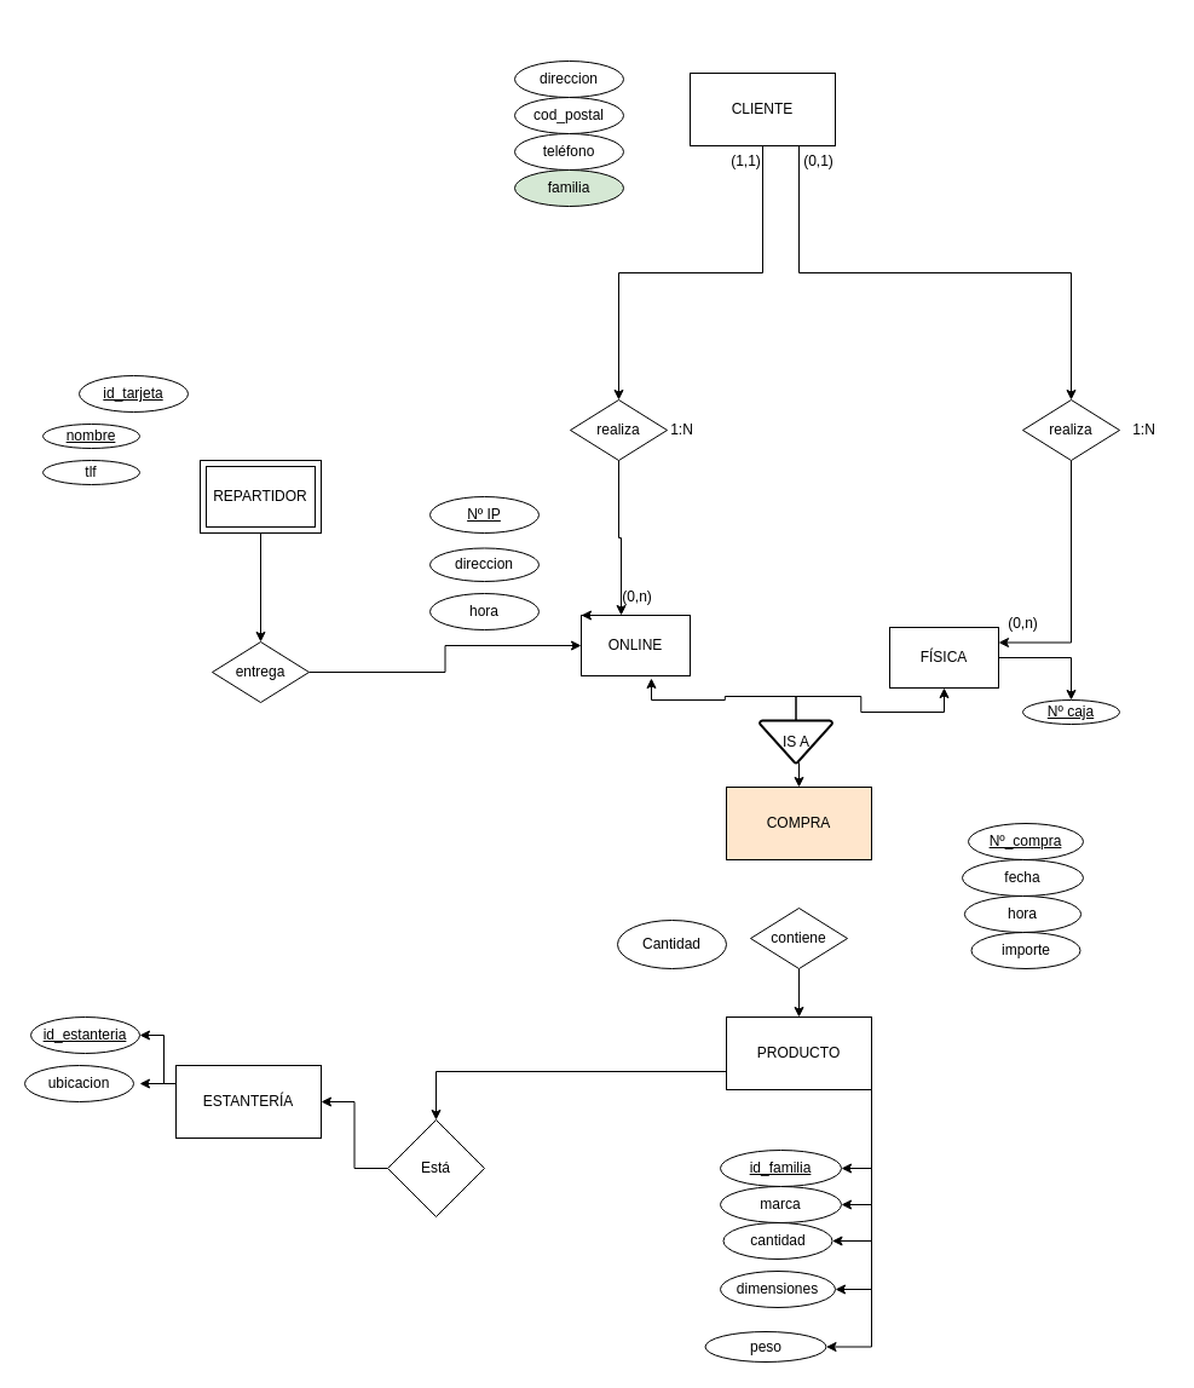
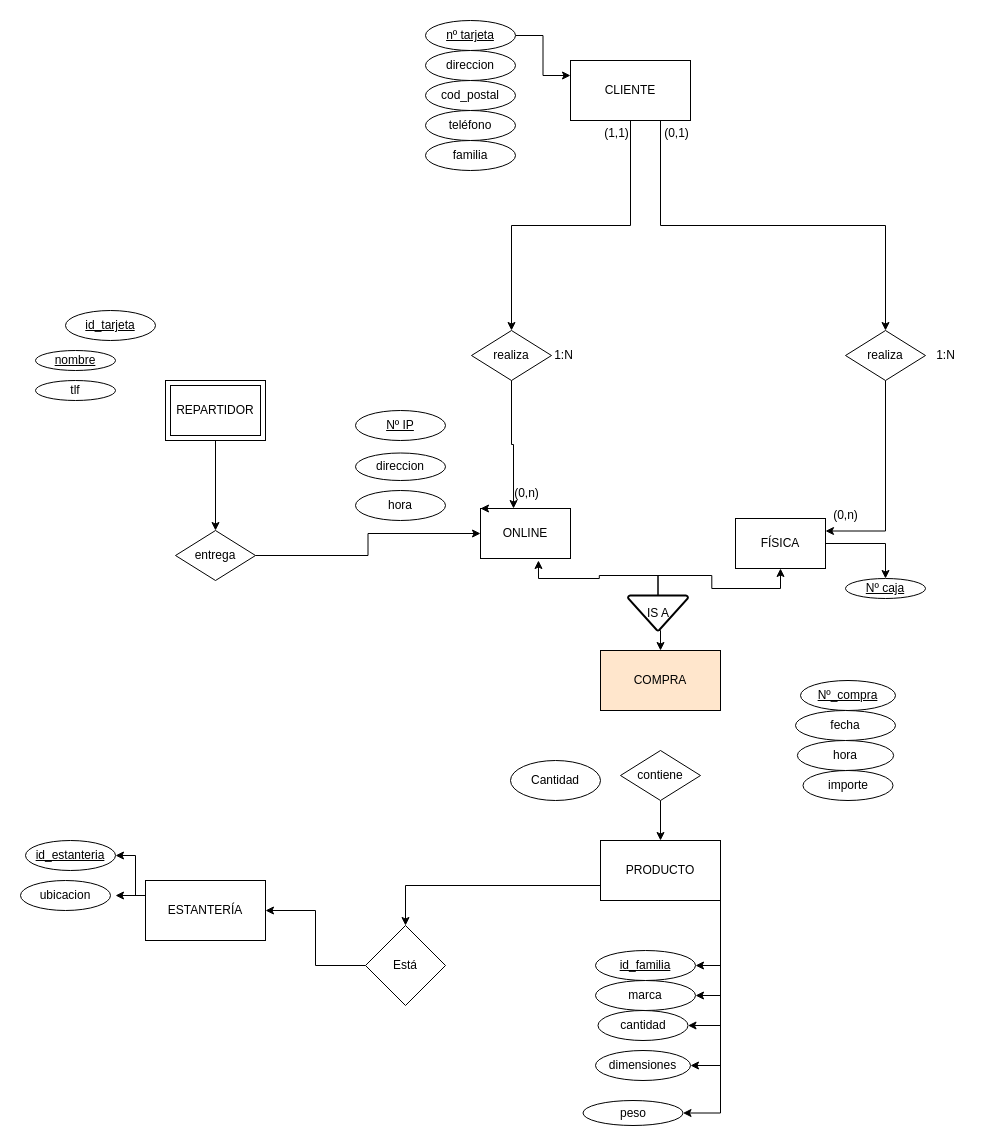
  <mxCell id="0" />
  <mxCell id="1" parent="0" />
  <mxCell id="2" style="edgeStyle=orthogonalEdgeStyle;rounded=0;orthogonalLoop=1;jettySize=auto;html=1;exitX=0;exitY=0.25;exitDx=0;exitDy=0;" edge="1" parent="1" source="4"><mxGeometry relative="1" as="geometry"><mxPoint x="115" y="895" as="targetPoint" /></mxGeometry></mxCell>
  <mxCell id="3" style="edgeStyle=orthogonalEdgeStyle;rounded=0;orthogonalLoop=1;jettySize=auto;html=1;exitX=0;exitY=0.25;exitDx=0;exitDy=0;entryX=1;entryY=0.5;entryDx=0;entryDy=0;" edge="1" parent="1" source="4" target="5"><mxGeometry relative="1" as="geometry"><Array as="points"><mxPoint x="135" y="895" /><mxPoint x="135" y="855" /></Array></mxGeometry></mxCell>
  <mxCell id="4" value="ESTANTERÍA" style="whiteSpace=wrap;html=1;" vertex="1" parent="1"><mxGeometry x="145" y="880" width="120" height="60" as="geometry" /></mxCell>
  <mxCell id="5" value="&lt;u&gt;id_estanteria&lt;/u&gt;" style="ellipse;whiteSpace=wrap;html=1;" vertex="1" parent="1"><mxGeometry x="25" y="840" width="90" height="30" as="geometry" /></mxCell>
  <mxCell id="6" value="ubicacion" style="ellipse;whiteSpace=wrap;html=1;" vertex="1" parent="1"><mxGeometry x="20" y="880" width="90" height="30" as="geometry" /></mxCell>
  <mxCell id="7" value="" style="edgeStyle=orthogonalEdgeStyle;rounded=0;orthogonalLoop=1;jettySize=auto;html=1;" edge="1" parent="1" source="8" target="13"><mxGeometry relative="1" as="geometry" /></mxCell>
  <mxCell id="8" value="FÍSICA" style="whiteSpace=wrap;html=1;" vertex="1" parent="1"><mxGeometry x="735" y="518" width="90" height="50" as="geometry" /></mxCell>
  <mxCell id="9" value="ONLINE" style="whiteSpace=wrap;html=1;" vertex="1" parent="1"><mxGeometry x="480" y="508" width="90" height="50" as="geometry" /></mxCell>
  <mxCell id="10" value="&lt;u&gt;Nº IP&lt;/u&gt;" style="ellipse;whiteSpace=wrap;html=1;" vertex="1" parent="1"><mxGeometry x="355" y="410" width="90" height="30" as="geometry" /></mxCell>
  <mxCell id="11" value="direccion" style="ellipse;whiteSpace=wrap;html=1;" vertex="1" parent="1"><mxGeometry x="355" y="452.5" width="90" height="27.5" as="geometry" /></mxCell>
  <mxCell id="12" value="hora" style="ellipse;whiteSpace=wrap;html=1;" vertex="1" parent="1"><mxGeometry x="355" y="490" width="90" height="30" as="geometry" /></mxCell>
  <mxCell id="13" value="&lt;u&gt;Nº caja&lt;/u&gt;" style="ellipse;whiteSpace=wrap;html=1;" vertex="1" parent="1"><mxGeometry x="845" y="578" width="80" height="20" as="geometry" /></mxCell>
  <mxCell id="14" style="edgeStyle=orthogonalEdgeStyle;rounded=0;orthogonalLoop=1;jettySize=auto;html=1;" edge="1" parent="1" source="15" target="9"><mxGeometry relative="1" as="geometry" /></mxCell>
  <mxCell id="15" value="entrega" style="rhombus;whiteSpace=wrap;html=1;" vertex="1" parent="1"><mxGeometry x="175" y="530" width="80" height="50" as="geometry" /></mxCell>
  <mxCell id="16" value="&lt;u&gt;id_tarjeta&lt;/u&gt;" style="ellipse;whiteSpace=wrap;html=1;" vertex="1" parent="1"><mxGeometry x="65" y="310" width="90" height="30" as="geometry" /></mxCell>
  <mxCell id="17" value="&lt;u&gt;nombre&lt;/u&gt;" style="ellipse;whiteSpace=wrap;html=1;" vertex="1" parent="1"><mxGeometry x="35" y="350" width="80" height="20" as="geometry" /></mxCell>
  <mxCell id="18" value="tlf" style="ellipse;whiteSpace=wrap;html=1;" vertex="1" parent="1"><mxGeometry x="35" y="380" width="80" height="20" as="geometry" /></mxCell>
  <mxCell id="19" style="edgeStyle=orthogonalEdgeStyle;rounded=0;orthogonalLoop=1;jettySize=auto;html=1;exitX=0.5;exitY=1;exitDx=0;exitDy=0;" edge="1" parent="1" source="20" target="15"><mxGeometry relative="1" as="geometry" /></mxCell>
  <mxCell id="20" value="REPARTIDOR" style="shape=ext;margin=3;double=1;whiteSpace=wrap;html=1;align=center;" vertex="1" parent="1"><mxGeometry x="165" y="380" width="100" height="60" as="geometry" /></mxCell>
  <mxCell id="21" style="edgeStyle=orthogonalEdgeStyle;rounded=0;orthogonalLoop=1;jettySize=auto;html=1;exitX=0;exitY=0.5;exitDx=0;exitDy=0;entryX=1;entryY=0.5;entryDx=0;entryDy=0;" edge="1" parent="1" source="22" target="4"><mxGeometry relative="1" as="geometry" /></mxCell>
- <mxCell id="22" value="Está" style="rhombus;whiteSpace=wrap;html=1;" vertex="1" parent="1"><mxGeometry x="320" y="925" width="80" height="80" as="geometry" /></mxCell>
+ <mxCell id="22" value="Está" style="rhombus;whiteSpace=wrap;html=1;" vertex="1" parent="1"><mxGeometry x="365" y="925" width="80" height="80" as="geometry" /></mxCell>
  <mxCell id="23" style="edgeStyle=orthogonalEdgeStyle;rounded=0;orthogonalLoop=1;jettySize=auto;html=1;exitX=0.5;exitY=1;exitDx=0;exitDy=0;entryX=0.5;entryY=0;entryDx=0;entryDy=0;" edge="1" parent="1" source="25" target="44"><mxGeometry relative="1" as="geometry" /></mxCell>
  <mxCell id="24" style="edgeStyle=orthogonalEdgeStyle;rounded=0;orthogonalLoop=1;jettySize=auto;html=1;exitX=0.75;exitY=1;exitDx=0;exitDy=0;" edge="1" parent="1" source="25" target="46"><mxGeometry relative="1" as="geometry" /></mxCell>
  <mxCell id="25" value="CLIENTE" style="whiteSpace=wrap;html=1;" vertex="1" parent="1"><mxGeometry x="570" y="60" width="120" height="60" as="geometry" /></mxCell>
  <mxCell id="26" style="edgeStyle=orthogonalEdgeStyle;rounded=0;orthogonalLoop=1;jettySize=auto;html=1;exitX=1;exitY=1;exitDx=0;exitDy=0;entryX=1;entryY=0.5;entryDx=0;entryDy=0;" edge="1" parent="1" source="32" target="43"><mxGeometry relative="1" as="geometry" /></mxCell>
  <mxCell id="27" style="edgeStyle=orthogonalEdgeStyle;rounded=0;orthogonalLoop=1;jettySize=auto;html=1;exitX=1;exitY=1;exitDx=0;exitDy=0;entryX=1;entryY=0.5;entryDx=0;entryDy=0;" edge="1" parent="1" source="32" target="40"><mxGeometry relative="1" as="geometry" /></mxCell>
  <mxCell id="28" style="edgeStyle=orthogonalEdgeStyle;rounded=0;orthogonalLoop=1;jettySize=auto;html=1;exitX=1;exitY=1;exitDx=0;exitDy=0;entryX=1;entryY=0.5;entryDx=0;entryDy=0;" edge="1" parent="1" source="32" target="41"><mxGeometry relative="1" as="geometry" /></mxCell>
  <mxCell id="29" style="edgeStyle=orthogonalEdgeStyle;rounded=0;orthogonalLoop=1;jettySize=auto;html=1;exitX=1;exitY=1;exitDx=0;exitDy=0;entryX=1;entryY=0.5;entryDx=0;entryDy=0;" edge="1" parent="1" source="32" target="42"><mxGeometry relative="1" as="geometry" /></mxCell>
  <mxCell id="30" style="edgeStyle=orthogonalEdgeStyle;rounded=0;orthogonalLoop=1;jettySize=auto;html=1;exitX=1;exitY=1;exitDx=0;exitDy=0;entryX=1;entryY=0.5;entryDx=0;entryDy=0;" edge="1" parent="1" source="32" target="39"><mxGeometry relative="1" as="geometry" /></mxCell>
  <mxCell id="31" style="edgeStyle=orthogonalEdgeStyle;rounded=0;orthogonalLoop=1;jettySize=auto;html=1;exitX=0;exitY=0.75;exitDx=0;exitDy=0;entryX=0.5;entryY=0;entryDx=0;entryDy=0;" edge="1" parent="1" source="32" target="22"><mxGeometry relative="1" as="geometry" /></mxCell>
  <mxCell id="32" value="PRODUCTO" style="whiteSpace=wrap;html=1;" vertex="1" parent="1"><mxGeometry x="600" y="840" width="120" height="60" as="geometry" /></mxCell>
+ <mxCell id="33" style="edgeStyle=orthogonalEdgeStyle;rounded=0;orthogonalLoop=1;jettySize=auto;html=1;exitX=1;exitY=0.5;exitDx=0;exitDy=0;entryX=0;entryY=0.25;entryDx=0;entryDy=0;" edge="1" parent="1" source="34" target="25"><mxGeometry relative="1" as="geometry" /></mxCell>
+ <mxCell id="34" value="&lt;u&gt;nº tarjeta&lt;/u&gt;" style="ellipse;whiteSpace=wrap;html=1;" vertex="1" parent="1"><mxGeometry x="425" y="20" width="90" height="30" as="geometry" /></mxCell>
  <mxCell id="35" value="direccion" style="ellipse;whiteSpace=wrap;html=1;" vertex="1" parent="1"><mxGeometry x="425" width="90" height="30" as="geometry" y="50" /></mxCell>
  <mxCell id="36" value="cod_postal" style="ellipse;whiteSpace=wrap;html=1;" vertex="1" parent="1"><mxGeometry x="425" y="80" width="90" height="30" as="geometry" /></mxCell>
  <mxCell id="37" value="teléfono" style="ellipse;whiteSpace=wrap;html=1;" vertex="1" parent="1"><mxGeometry x="425" y="110" width="90" height="30" as="geometry" /></mxCell>
- <mxCell id="38" value="familia" style="ellipse;whiteSpace=wrap;html=1;fillColor=#d5e8d4;" vertex="1" parent="1"><mxGeometry x="425" y="140" width="90" height="30" as="geometry" /></mxCell>
+ <mxCell id="38" value="familia" style="ellipse;whiteSpace=wrap;html=1;" vertex="1" parent="1"><mxGeometry x="425" y="140" width="90" height="30" as="geometry" /></mxCell>
  <mxCell id="39" value="peso" style="ellipse;whiteSpace=wrap;html=1;" vertex="1" parent="1"><mxGeometry x="582.5" y="1100" width="100" height="25" as="geometry" /></mxCell>
  <mxCell id="40" value="marca" style="ellipse;whiteSpace=wrap;html=1;" vertex="1" parent="1"><mxGeometry x="595" y="980" width="100" height="30" as="geometry" /></mxCell>
  <mxCell id="41" value="cantidad" style="ellipse;whiteSpace=wrap;html=1;" vertex="1" parent="1"><mxGeometry x="597.5" y="1010" width="90" height="30" as="geometry" /></mxCell>
  <mxCell id="42" value="dimensiones" style="ellipse;whiteSpace=wrap;html=1;" vertex="1" parent="1"><mxGeometry x="595" y="1050" width="95" height="30" as="geometry" /></mxCell>
  <mxCell id="43" value="&lt;u&gt;id_familia&lt;/u&gt;" style="ellipse;whiteSpace=wrap;html=1;" vertex="1" parent="1"><mxGeometry x="595" y="950" width="100" height="30" as="geometry" /></mxCell>
  <mxCell id="44" value="realiza" style="rhombus;whiteSpace=wrap;html=1;" vertex="1" parent="1"><mxGeometry x="471" y="330" width="80" height="50" as="geometry" /></mxCell>
  <mxCell id="45" style="edgeStyle=orthogonalEdgeStyle;rounded=0;orthogonalLoop=1;jettySize=auto;html=1;exitX=0.5;exitY=1;exitDx=0;exitDy=0;entryX=1;entryY=0.25;entryDx=0;entryDy=0;" edge="1" parent="1" source="46" target="8"><mxGeometry relative="1" as="geometry" /></mxCell>
  <mxCell id="46" value="realiza" style="rhombus;whiteSpace=wrap;html=1;" vertex="1" parent="1"><mxGeometry x="845" y="330" width="80" height="50" as="geometry" /></mxCell>
  <mxCell id="47" style="edgeStyle=orthogonalEdgeStyle;rounded=0;orthogonalLoop=1;jettySize=auto;html=1;exitX=0.25;exitY=0;exitDx=0;exitDy=0;entryX=0;entryY=0;entryDx=0;entryDy=0;" edge="1" parent="1" source="9" target="9"><mxGeometry relative="1" as="geometry" /></mxCell>
  <mxCell id="48" style="edgeStyle=orthogonalEdgeStyle;rounded=0;orthogonalLoop=1;jettySize=auto;html=1;exitX=0.5;exitY=1;exitDx=0;exitDy=0;entryX=0.367;entryY=0;entryDx=0;entryDy=0;entryPerimeter=0;" edge="1" parent="1" source="44" target="9"><mxGeometry relative="1" as="geometry" /></mxCell>
  <mxCell id="49" value="1:N" style="text;html=1;align=center;verticalAlign=middle;resizable=0;points=[];autosize=1;strokeColor=none;fillColor=none;" vertex="1" parent="1"><mxGeometry x="542.5" y="340" width="40" height="30" as="geometry" /></mxCell>
  <mxCell id="50" value="(1,1)" style="text;html=1;align=center;verticalAlign=middle;resizable=0;points=[];autosize=1;strokeColor=none;fillColor=none;" vertex="1" parent="1"><mxGeometry x="591" y="118" width="50" height="30" as="geometry" /></mxCell>
  <mxCell id="51" value="(0,1)" style="text;html=1;align=center;verticalAlign=middle;resizable=0;points=[];autosize=1;strokeColor=none;fillColor=none;" vertex="1" parent="1"><mxGeometry x="651" y="118" width="50" height="30" as="geometry" /></mxCell>
  <mxCell id="52" value="(0,n)" style="text;html=1;align=center;verticalAlign=middle;resizable=0;points=[];autosize=1;strokeColor=none;fillColor=none;" vertex="1" parent="1"><mxGeometry x="819.99" y="500" width="50" height="30" as="geometry" /></mxCell>
  <mxCell id="53" value="1:N" style="text;html=1;align=center;verticalAlign=middle;resizable=0;points=[];autosize=1;strokeColor=none;fillColor=none;" vertex="1" parent="1"><mxGeometry x="925" y="340" width="40" height="30" as="geometry" /></mxCell>
  <mxCell id="54" value="Cantidad" style="ellipse;whiteSpace=wrap;html=1;" vertex="1" parent="1"><mxGeometry x="510" y="760" width="90" height="40" as="geometry" /></mxCell>
  <mxCell id="55" value="COMPRA" style="whiteSpace=wrap;html=1;fillColor=#ffe6cc;" vertex="1" parent="1"><mxGeometry x="600" y="650" width="120" height="60" as="geometry" /></mxCell>
  <mxCell id="56" style="edgeStyle=orthogonalEdgeStyle;rounded=0;orthogonalLoop=1;jettySize=auto;html=1;exitX=0.5;exitY=0;exitDx=0;exitDy=0;exitPerimeter=0;entryX=0.5;entryY=1;entryDx=0;entryDy=0;" edge="1" parent="1" source="58" target="8"><mxGeometry relative="1" as="geometry" /></mxCell>
  <mxCell id="57" style="edgeStyle=orthogonalEdgeStyle;rounded=0;orthogonalLoop=1;jettySize=auto;html=1;exitX=0.5;exitY=1;exitDx=0;exitDy=0;exitPerimeter=0;entryX=0.5;entryY=0;entryDx=0;entryDy=0;" edge="1" parent="1" source="58" target="55"><mxGeometry relative="1" as="geometry" /></mxCell>
  <mxCell id="58" value="IS A" style="strokeWidth=2;html=1;shape=mxgraph.flowchart.merge_or_storage;whiteSpace=wrap;" vertex="1" parent="1"><mxGeometry x="627.5" y="595" width="60" height="35" as="geometry" /></mxCell>
  <mxCell id="59" style="edgeStyle=orthogonalEdgeStyle;rounded=0;orthogonalLoop=1;jettySize=auto;html=1;exitX=0.5;exitY=0;exitDx=0;exitDy=0;exitPerimeter=0;entryX=0.644;entryY=1.04;entryDx=0;entryDy=0;entryPerimeter=0;" edge="1" parent="1" source="58" target="9"><mxGeometry relative="1" as="geometry" /></mxCell>
  <mxCell id="60" value="&lt;u&gt;Nº_compra&lt;/u&gt;" style="ellipse;whiteSpace=wrap;html=1;" vertex="1" parent="1"><mxGeometry x="800" y="680" width="95" height="30" as="geometry" /></mxCell>
  <mxCell id="61" value="importe" style="ellipse;whiteSpace=wrap;html=1;" vertex="1" parent="1"><mxGeometry x="802.5" y="770" width="90" height="30" as="geometry" /></mxCell>
  <mxCell id="62" value="fecha" style="ellipse;whiteSpace=wrap;html=1;" vertex="1" parent="1"><mxGeometry x="795" y="710" width="100" height="30" as="geometry" /></mxCell>
  <mxCell id="63" value="hora" style="ellipse;whiteSpace=wrap;html=1;" vertex="1" parent="1"><mxGeometry x="796.87" y="740" width="96.25" height="30" as="geometry" /></mxCell>
  <mxCell id="64" style="edgeStyle=orthogonalEdgeStyle;rounded=0;orthogonalLoop=1;jettySize=auto;html=1;exitX=0.5;exitY=1;exitDx=0;exitDy=0;entryX=0.5;entryY=0;entryDx=0;entryDy=0;" edge="1" parent="1" source="65" target="32"><mxGeometry relative="1" as="geometry" /></mxCell>
  <mxCell id="65" value="contiene" style="rhombus;whiteSpace=wrap;html=1;" vertex="1" parent="1"><mxGeometry x="620" y="750" width="80" height="50" as="geometry" /></mxCell>
  <mxCell id="66" value="(0,n)" style="text;html=1;align=center;verticalAlign=middle;resizable=0;points=[];autosize=1;strokeColor=none;fillColor=none;" vertex="1" parent="1"><mxGeometry x="501" y="478" width="50" height="30" as="geometry" /></mxCell>
